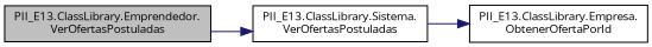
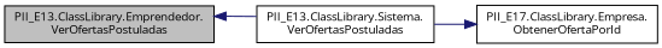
  digraph {
    fontname="Open Sans"
    rankdir=LR
    node [color=black fillcolor=white fontname="Open Sans" fontsize=10 shape=record style=filled]
    edge [color=midnightblue fontname="Open Sans" fontsize=10 labelfontname=Helvetica labelfontsize=10 style=solid]
    n1 [fillcolor=grey75 fontcolor=black height=0.2 label="PII_E13.ClassLibrary.Emprendedor.\lVerOfertasPostuladas" width=0.4]
    n2 [height=0.2 label="PII_E13.ClassLibrary.Sistema.\lVerOfertasPostuladas" width=0.4]
-   n3 [height=0.2 label="PII_E13.ClassLibrary.Empresa.\lObtenerOfertaPorId" width=0.4]
-   n1 -> n2
+   n3 [height=0.2 label="PII_E17.ClassLibrary.Empresa.\lObtenerOfertaPorId" width=0.4]
+   n2 -> n1
    n2 -> n3
  }
